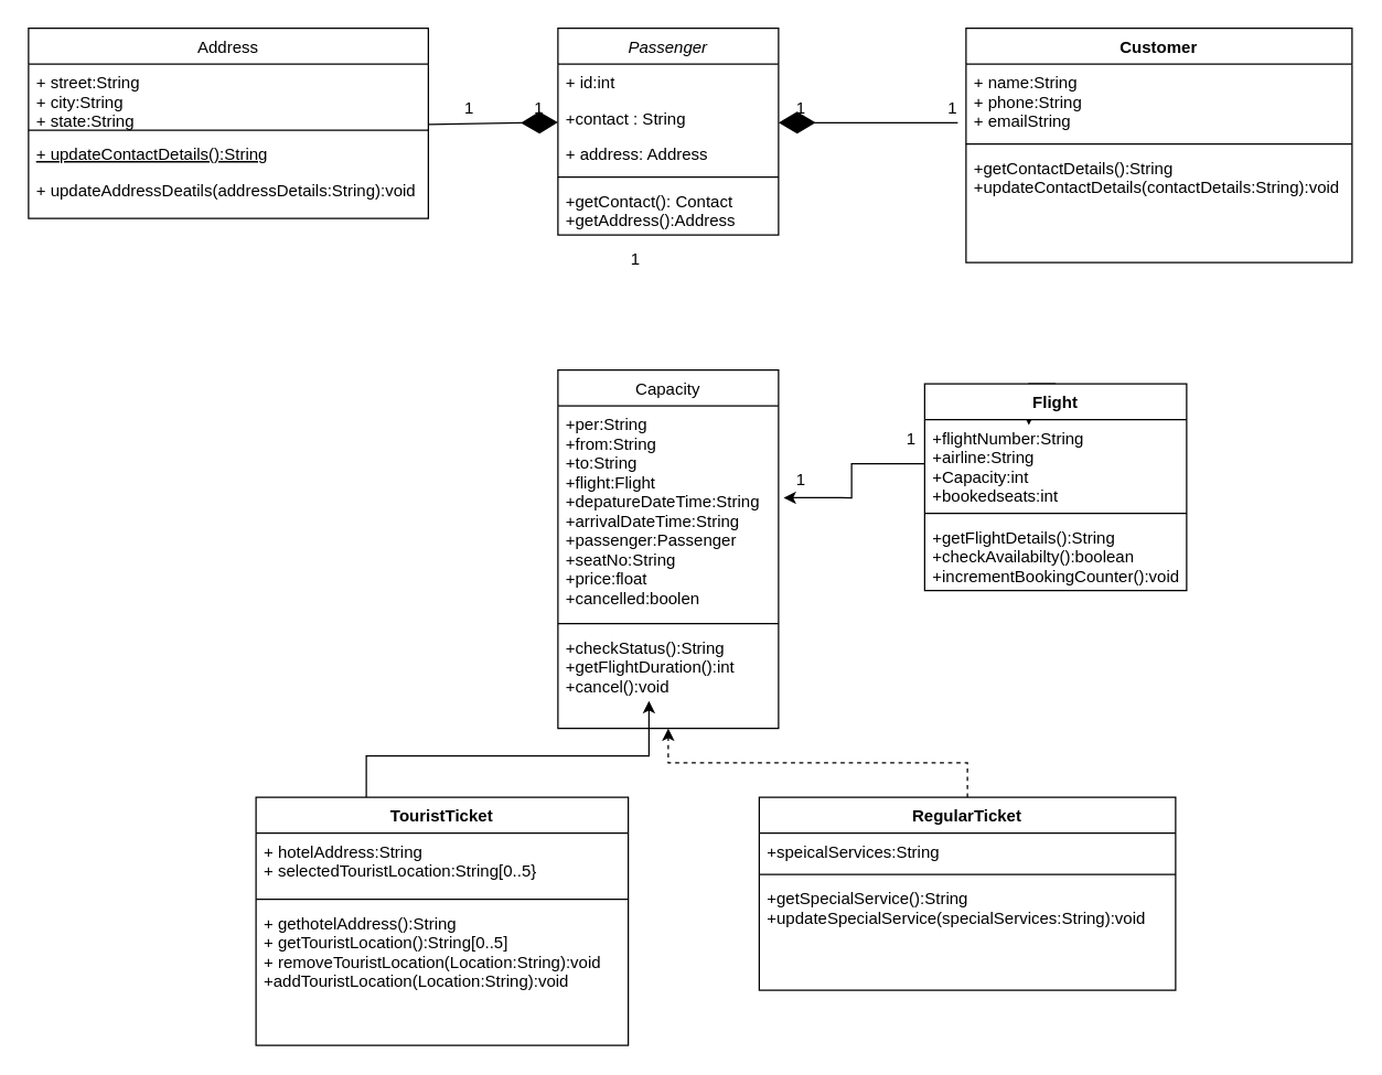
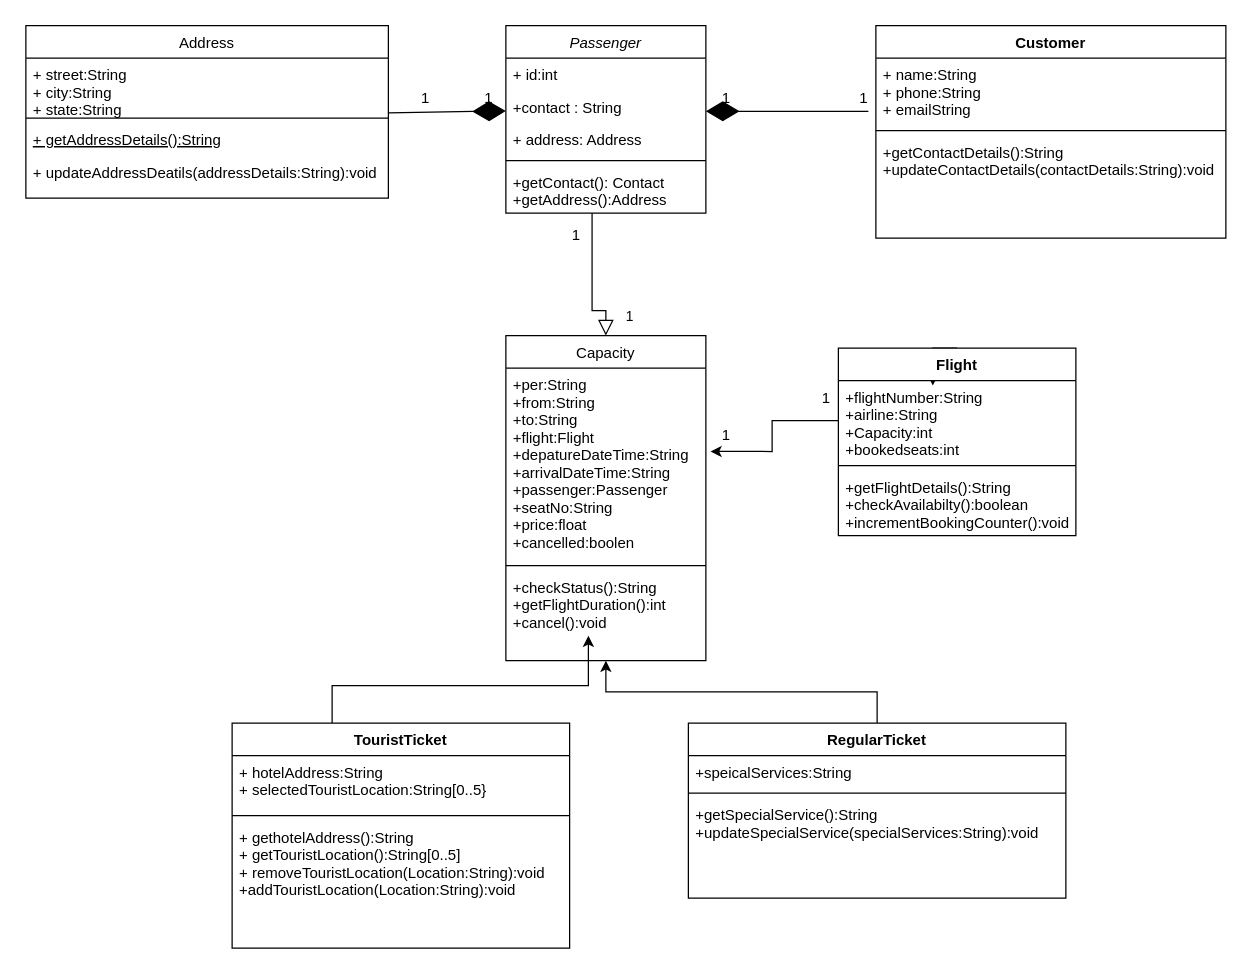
  <mxCell id="0" />
  <mxCell id="1" parent="0" />
  <mxCell id="2" value="Passenger" style="swimlane;fontStyle=2;align=center;verticalAlign=top;childLayout=stackLayout;horizontal=1;startSize=26;horizontalStack=0;resizeParent=1;resizeLast=0;collapsible=1;marginBottom=0;rounded=0;shadow=0;strokeWidth=1;" parent="1" vertex="1"><mxGeometry x="404" y="20" width="160" height="150" as="geometry"><mxRectangle x="230" y="140" width="160" height="26" as="alternateBounds" /></mxGeometry></mxCell>
  <mxCell id="3" value="+ id:int" style="text;align=left;verticalAlign=top;spacingLeft=4;spacingRight=4;overflow=hidden;rotatable=0;points=[[0,0.5],[1,0.5]];portConstraint=eastwest;" parent="2" vertex="1"><mxGeometry y="26" width="160" height="26" as="geometry" /></mxCell>
  <mxCell id="4" value="+contact : String" style="text;align=left;verticalAlign=top;spacingLeft=4;spacingRight=4;overflow=hidden;rotatable=0;points=[[0,0.5],[1,0.5]];portConstraint=eastwest;rounded=0;shadow=0;html=0;" parent="2" vertex="1"><mxGeometry y="52" width="160" height="26" as="geometry" /></mxCell>
  <mxCell id="5" value="+ address: Address" style="text;align=left;verticalAlign=top;spacingLeft=4;spacingRight=4;overflow=hidden;rotatable=0;points=[[0,0.5],[1,0.5]];portConstraint=eastwest;rounded=0;shadow=0;html=0;" parent="2" vertex="1"><mxGeometry y="78" width="160" height="26" as="geometry" /></mxCell>
  <mxCell id="6" value="" style="line;html=1;strokeWidth=1;align=left;verticalAlign=middle;spacingTop=-1;spacingLeft=3;spacingRight=3;rotatable=0;labelPosition=right;points=[];portConstraint=eastwest;" parent="2" vertex="1"><mxGeometry y="104" width="160" height="8" as="geometry" /></mxCell>
  <mxCell id="7" value="+getContact(): Contact&#10;+getAddress():Address" style="text;align=left;verticalAlign=top;spacingLeft=4;spacingRight=4;overflow=hidden;rotatable=0;points=[[0,0.5],[1,0.5]];portConstraint=eastwest;" parent="2" vertex="1"><mxGeometry y="112" width="160" height="38" as="geometry" /></mxCell>
  <mxCell id="8" value="Address" style="swimlane;fontStyle=0;align=center;verticalAlign=top;childLayout=stackLayout;horizontal=1;startSize=26;horizontalStack=0;resizeParent=1;resizeLast=0;collapsible=1;marginBottom=0;rounded=0;shadow=0;strokeWidth=1;" parent="1" vertex="1"><mxGeometry x="20" y="20" width="290" height="138" as="geometry"><mxRectangle x="130" y="380" width="160" height="26" as="alternateBounds" /></mxGeometry></mxCell>
  <mxCell id="9" value="+ street:String&#10;+ city:String&#10;+ state:String" style="text;align=left;verticalAlign=top;spacingLeft=4;spacingRight=4;overflow=hidden;rotatable=0;points=[[0,0.5],[1,0.5]];portConstraint=eastwest;" parent="8" vertex="1"><mxGeometry y="26" width="290" height="44" as="geometry" /></mxCell>
  <mxCell id="10" value="" style="line;html=1;strokeWidth=1;align=left;verticalAlign=middle;spacingTop=-1;spacingLeft=3;spacingRight=3;rotatable=0;labelPosition=right;points=[];portConstraint=eastwest;" parent="8" vertex="1"><mxGeometry y="70" width="290" height="8" as="geometry" /></mxCell>
- <mxCell id="11" value="+ updateContactDetails():String" style="text;align=left;verticalAlign=top;spacingLeft=4;spacingRight=4;overflow=hidden;rotatable=0;points=[[0,0.5],[1,0.5]];portConstraint=eastwest;fontStyle=4" parent="8" vertex="1"><mxGeometry y="78" width="290" height="26" as="geometry" /></mxCell>
+ <mxCell id="11" value="+ getAddressDetails():String" style="text;align=left;verticalAlign=top;spacingLeft=4;spacingRight=4;overflow=hidden;rotatable=0;points=[[0,0.5],[1,0.5]];portConstraint=eastwest;fontStyle=4" parent="8" vertex="1"><mxGeometry y="78" width="290" height="26" as="geometry" /></mxCell>
  <mxCell id="12" value="+ updateAddressDeatils(addressDetails:String):void" style="text;align=left;verticalAlign=top;spacingLeft=4;spacingRight=4;overflow=hidden;rotatable=0;points=[[0,0.5],[1,0.5]];portConstraint=eastwest;" parent="8" vertex="1"><mxGeometry y="104" width="290" height="26" as="geometry" /></mxCell>
  <mxCell id="13" value="Capacity" style="swimlane;fontStyle=0;align=center;verticalAlign=top;childLayout=stackLayout;horizontal=1;startSize=26;horizontalStack=0;resizeParent=1;resizeLast=0;collapsible=1;marginBottom=0;rounded=0;shadow=0;strokeWidth=1;" parent="1" vertex="1"><mxGeometry x="404" y="268" width="160" height="260" as="geometry"><mxRectangle x="340" y="380" width="170" height="26" as="alternateBounds" /></mxGeometry></mxCell>
  <mxCell id="14" value="+per:String&#10;+from:String&#10;+to:String&#10;+flight:Flight&#10;+depatureDateTime:String&#10;+arrivalDateTime:String&#10;+passenger:Passenger&#10;+seatNo:String&#10;+price:float&#10;+cancelled:boolen&#10;" style="text;align=left;verticalAlign=top;spacingLeft=4;spacingRight=4;overflow=hidden;rotatable=0;points=[[0,0.5],[1,0.5]];portConstraint=eastwest;" parent="13" vertex="1"><mxGeometry y="26" width="160" height="154" as="geometry" /></mxCell>
  <mxCell id="15" value="" style="line;html=1;strokeWidth=1;align=left;verticalAlign=middle;spacingTop=-1;spacingLeft=3;spacingRight=3;rotatable=0;labelPosition=right;points=[];portConstraint=eastwest;" parent="13" vertex="1"><mxGeometry y="180" width="160" height="8" as="geometry" /></mxCell>
  <mxCell id="16" value="+checkStatus():String&#10;+getFlightDuration():int&#10;+cancel():void" style="text;strokeColor=none;fillColor=none;align=left;verticalAlign=top;spacingLeft=4;spacingRight=4;overflow=hidden;rotatable=0;points=[[0,0.5],[1,0.5]];portConstraint=eastwest;" vertex="1" parent="13"><mxGeometry y="188" width="160" height="52" as="geometry" /></mxCell>
+ <mxCell id="17" value="" style="endArrow=block;endSize=10;endFill=0;shadow=0;strokeWidth=1;rounded=0;edgeStyle=elbowEdgeStyle;elbow=vertical;entryX=0.5;entryY=0;entryDx=0;entryDy=0;exitX=0.431;exitY=1;exitDx=0;exitDy=0;exitPerimeter=0;" parent="1" source="7" target="13" edge="1"><mxGeometry width="160" relative="1" as="geometry"><mxPoint x="484" y="171" as="sourcePoint" /><mxPoint x="380" y="169" as="targetPoint" /><Array as="points"><mxPoint x="473" y="248" /></Array></mxGeometry></mxCell>
+ <mxCell id="18" value="1" style="edgeLabel;html=1;align=center;verticalAlign=middle;resizable=0;points=[];" vertex="1" connectable="0" parent="17"><mxGeometry x="0.731" y="18" relative="1" as="geometry"><mxPoint as="offset" /></mxGeometry></mxCell>
  <mxCell id="19" style="edgeStyle=orthogonalEdgeStyle;rounded=0;orthogonalLoop=1;jettySize=auto;html=1;" edge="1" parent="1" source="20"><mxGeometry relative="1" as="geometry"><mxPoint x="470" y="508" as="targetPoint" /><Array as="points"><mxPoint x="265" y="548" /><mxPoint x="470" y="548" /></Array></mxGeometry></mxCell>
  <mxCell id="20" value="TouristTicket" style="swimlane;fontStyle=1;align=center;verticalAlign=top;childLayout=stackLayout;horizontal=1;startSize=26;horizontalStack=0;resizeParent=1;resizeParentMax=0;resizeLast=0;collapsible=1;marginBottom=0;" vertex="1" parent="1"><mxGeometry x="185" y="578" width="270" height="180" as="geometry" /></mxCell>
  <mxCell id="21" value="+ hotelAddress:String&#10;+ selectedTouristLocation:String[0..5}" style="text;strokeColor=none;fillColor=none;align=left;verticalAlign=top;spacingLeft=4;spacingRight=4;overflow=hidden;rotatable=0;points=[[0,0.5],[1,0.5]];portConstraint=eastwest;" vertex="1" parent="20"><mxGeometry y="26" width="270" height="44" as="geometry" /></mxCell>
  <mxCell id="22" value="" style="line;strokeWidth=1;fillColor=none;align=left;verticalAlign=middle;spacingTop=-1;spacingLeft=3;spacingRight=3;rotatable=0;labelPosition=right;points=[];portConstraint=eastwest;" vertex="1" parent="20"><mxGeometry y="70" width="270" height="8" as="geometry" /></mxCell>
  <mxCell id="23" value="+ gethotelAddress():String&#10;+ getTouristLocation():String[0..5]&#10;+ removeTouristLocation(Location:String):void&#10;+addTouristLocation(Location:String):void" style="text;strokeColor=none;fillColor=none;align=left;verticalAlign=top;spacingLeft=4;spacingRight=4;overflow=hidden;rotatable=0;points=[[0,0.5],[1,0.5]];portConstraint=eastwest;" vertex="1" parent="20"><mxGeometry y="78" width="270" height="102" as="geometry" /></mxCell>
- <mxCell id="24" style="edgeStyle=orthogonalEdgeStyle;rounded=0;orthogonalLoop=1;jettySize=auto;html=1;entryX=0.5;entryY=1;entryDx=0;entryDy=0;dashed=1;" edge="1" parent="1" source="25" target="13"><mxGeometry relative="1" as="geometry" /></mxCell>
+ <mxCell id="24" style="edgeStyle=orthogonalEdgeStyle;rounded=0;orthogonalLoop=1;jettySize=auto;html=1;entryX=0.5;entryY=1;entryDx=0;entryDy=0;" edge="1" parent="1" source="25" target="13"><mxGeometry relative="1" as="geometry" /></mxCell>
  <mxCell id="25" value="RegularTicket" style="swimlane;fontStyle=1;align=center;verticalAlign=top;childLayout=stackLayout;horizontal=1;startSize=26;horizontalStack=0;resizeParent=1;resizeParentMax=0;resizeLast=0;collapsible=1;marginBottom=0;" vertex="1" parent="1"><mxGeometry x="550" y="578" width="302" height="140" as="geometry" /></mxCell>
  <mxCell id="26" value="+speicalServices:String" style="text;strokeColor=none;fillColor=none;align=left;verticalAlign=top;spacingLeft=4;spacingRight=4;overflow=hidden;rotatable=0;points=[[0,0.5],[1,0.5]];portConstraint=eastwest;" vertex="1" parent="25"><mxGeometry y="26" width="302" height="26" as="geometry" /></mxCell>
  <mxCell id="27" value="" style="line;strokeWidth=1;fillColor=none;align=left;verticalAlign=middle;spacingTop=-1;spacingLeft=3;spacingRight=3;rotatable=0;labelPosition=right;points=[];portConstraint=eastwest;" vertex="1" parent="25"><mxGeometry y="52" width="302" height="8" as="geometry" /></mxCell>
  <mxCell id="28" value="+getSpecialService():String&#10;+updateSpecialService(specialServices:String):void" style="text;strokeColor=none;fillColor=none;align=left;verticalAlign=top;spacingLeft=4;spacingRight=4;overflow=hidden;rotatable=0;points=[[0,0.5],[1,0.5]];portConstraint=eastwest;" vertex="1" parent="25"><mxGeometry y="60" width="302" height="80" as="geometry" /></mxCell>
  <mxCell id="29" style="edgeStyle=orthogonalEdgeStyle;rounded=0;orthogonalLoop=1;jettySize=auto;html=1;exitX=0.5;exitY=0;exitDx=0;exitDy=0;" edge="1" parent="1" source="30"><mxGeometry relative="1" as="geometry"><mxPoint x="745.571" y="308" as="targetPoint" /></mxGeometry></mxCell>
  <mxCell id="30" value="Flight" style="swimlane;fontStyle=1;align=center;verticalAlign=top;childLayout=stackLayout;horizontal=1;startSize=26;horizontalStack=0;resizeParent=1;resizeParentMax=0;resizeLast=0;collapsible=1;marginBottom=0;" vertex="1" parent="1"><mxGeometry x="670" y="278" width="190" height="150" as="geometry" /></mxCell>
  <mxCell id="31" value="+flightNumber:String&#10;+airline:String&#10;+Capacity:int&#10;+bookedseats:int&#10;" style="text;strokeColor=none;fillColor=none;align=left;verticalAlign=top;spacingLeft=4;spacingRight=4;overflow=hidden;rotatable=0;points=[[0,0.5],[1,0.5]];portConstraint=eastwest;" vertex="1" parent="30"><mxGeometry y="26" width="190" height="64" as="geometry" /></mxCell>
  <mxCell id="32" value="" style="line;strokeWidth=1;fillColor=none;align=left;verticalAlign=middle;spacingTop=-1;spacingLeft=3;spacingRight=3;rotatable=0;labelPosition=right;points=[];portConstraint=eastwest;" vertex="1" parent="30"><mxGeometry y="90" width="190" height="8" as="geometry" /></mxCell>
  <mxCell id="33" value="+getFlightDetails():String&#10;+checkAvailabilty():boolean&#10;+incrementBookingCounter():void" style="text;strokeColor=none;fillColor=none;align=left;verticalAlign=top;spacingLeft=4;spacingRight=4;overflow=hidden;rotatable=0;points=[[0,0.5],[1,0.5]];portConstraint=eastwest;" vertex="1" parent="30"><mxGeometry y="98" width="190" height="52" as="geometry" /></mxCell>
  <mxCell id="34" value="" style="endArrow=diamondThin;endFill=1;endSize=24;html=1;exitX=1.001;exitY=-0.319;exitDx=0;exitDy=0;exitPerimeter=0;" edge="1" parent="1" source="11"><mxGeometry width="160" relative="1" as="geometry"><mxPoint x="294" y="88.29" as="sourcePoint" /><mxPoint x="404" y="88.29" as="targetPoint" /></mxGeometry></mxCell>
  <mxCell id="35" value="1" style="text;html=1;strokeColor=none;fillColor=none;align=center;verticalAlign=middle;whiteSpace=wrap;rounded=0;" vertex="1" parent="1"><mxGeometry x="320" y="68" width="40" height="20" as="geometry" /></mxCell>
  <mxCell id="36" value="Customer" style="swimlane;fontStyle=1;align=center;verticalAlign=top;childLayout=stackLayout;horizontal=1;startSize=26;horizontalStack=0;resizeParent=1;resizeParentMax=0;resizeLast=0;collapsible=1;marginBottom=0;" vertex="1" parent="1"><mxGeometry x="700" y="20" width="280" height="170" as="geometry" /></mxCell>
  <mxCell id="37" value="+ name:String&#10;+ phone:String&#10;+ emailString" style="text;strokeColor=none;fillColor=none;align=left;verticalAlign=top;spacingLeft=4;spacingRight=4;overflow=hidden;rotatable=0;points=[[0,0.5],[1,0.5]];portConstraint=eastwest;" vertex="1" parent="36"><mxGeometry y="26" width="280" height="54" as="geometry" /></mxCell>
  <mxCell id="38" value="" style="line;strokeWidth=1;fillColor=none;align=left;verticalAlign=middle;spacingTop=-1;spacingLeft=3;spacingRight=3;rotatable=0;labelPosition=right;points=[];portConstraint=eastwest;" vertex="1" parent="36"><mxGeometry y="80" width="280" height="8" as="geometry" /></mxCell>
  <mxCell id="39" value="+getContactDetails():String&#10;+updateContactDetails(contactDetails:String):void" style="text;strokeColor=none;fillColor=none;align=left;verticalAlign=top;spacingLeft=4;spacingRight=4;overflow=hidden;rotatable=0;points=[[0,0.5],[1,0.5]];portConstraint=eastwest;" vertex="1" parent="36"><mxGeometry y="88" width="280" height="82" as="geometry" /></mxCell>
  <mxCell id="40" value="1" style="text;html=1;align=center;verticalAlign=middle;resizable=0;points=[];autosize=1;strokeColor=none;" vertex="1" parent="1"><mxGeometry x="380" y="68" width="20" height="20" as="geometry" /></mxCell>
  <mxCell id="41" value="" style="endArrow=diamondThin;endFill=1;endSize=24;html=1;" edge="1" parent="1"><mxGeometry width="160" relative="1" as="geometry"><mxPoint x="694" y="88.5" as="sourcePoint" /><mxPoint x="564" y="88.5" as="targetPoint" /></mxGeometry></mxCell>
  <mxCell id="42" value="1" style="text;html=1;align=center;verticalAlign=middle;resizable=0;points=[];autosize=1;strokeColor=none;" vertex="1" parent="1"><mxGeometry x="570" y="68" width="20" height="20" as="geometry" /></mxCell>
  <mxCell id="43" value="1" style="text;html=1;align=center;verticalAlign=middle;resizable=0;points=[];autosize=1;strokeColor=none;" vertex="1" parent="1"><mxGeometry x="680" y="68" width="20" height="20" as="geometry" /></mxCell>
  <mxCell id="44" value="1" style="text;html=1;align=center;verticalAlign=middle;resizable=0;points=[];autosize=1;strokeColor=none;" vertex="1" parent="1"><mxGeometry x="450" y="178" width="20" height="20" as="geometry" /></mxCell>
  <mxCell id="45" style="edgeStyle=orthogonalEdgeStyle;rounded=0;orthogonalLoop=1;jettySize=auto;html=1;exitX=0;exitY=0.5;exitDx=0;exitDy=0;entryX=1.023;entryY=0.433;entryDx=0;entryDy=0;entryPerimeter=0;" edge="1" parent="1" source="31" target="14"><mxGeometry relative="1" as="geometry" /></mxCell>
  <mxCell id="46" value="1" style="text;html=1;align=center;verticalAlign=middle;resizable=0;points=[];autosize=1;strokeColor=none;" vertex="1" parent="1"><mxGeometry x="570" y="338" width="20" height="20" as="geometry" /></mxCell>
  <mxCell id="47" value="1" style="text;html=1;align=center;verticalAlign=middle;resizable=0;points=[];autosize=1;strokeColor=none;" vertex="1" parent="1"><mxGeometry x="650" y="308" width="20" height="20" as="geometry" /></mxCell>
